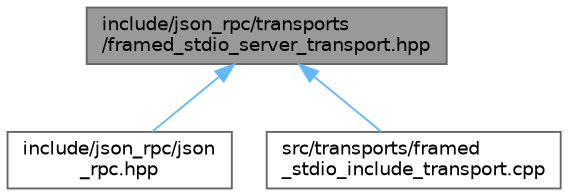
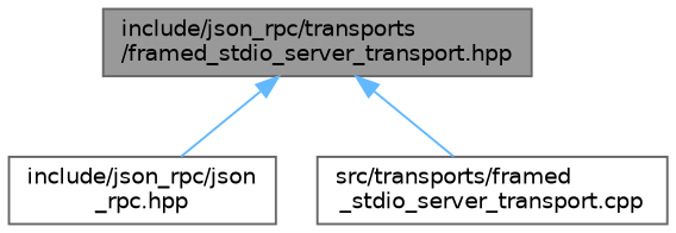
  digraph {
    node [color=grey40 fillcolor=white fontname=Helvetica fontsize=10 shape=box style=filled]
    edge [color=steelblue1 dir=back fontname=Helvetica fontsize=10 labelfontname=Helvetica labelfontsize=10 style=solid]
    n1 [color=gray40 fillcolor=grey60 fontcolor=black height=0.2 label="include/json_rpc/transports\l/framed_stdio_server_transport.hpp" width=0.4]
    n2 [height=0.2 label="include/json_rpc/json\l_rpc.hpp" width=0.4]
-   n3 [height=0.2 label="src/transports/framed\l_stdio_include_transport.cpp" width=0.4]
+   n3 [height=0.2 label="src/transports/framed\l_stdio_server_transport.cpp" width=0.4]
    n1 -> n2
    n1 -> n3
  }
